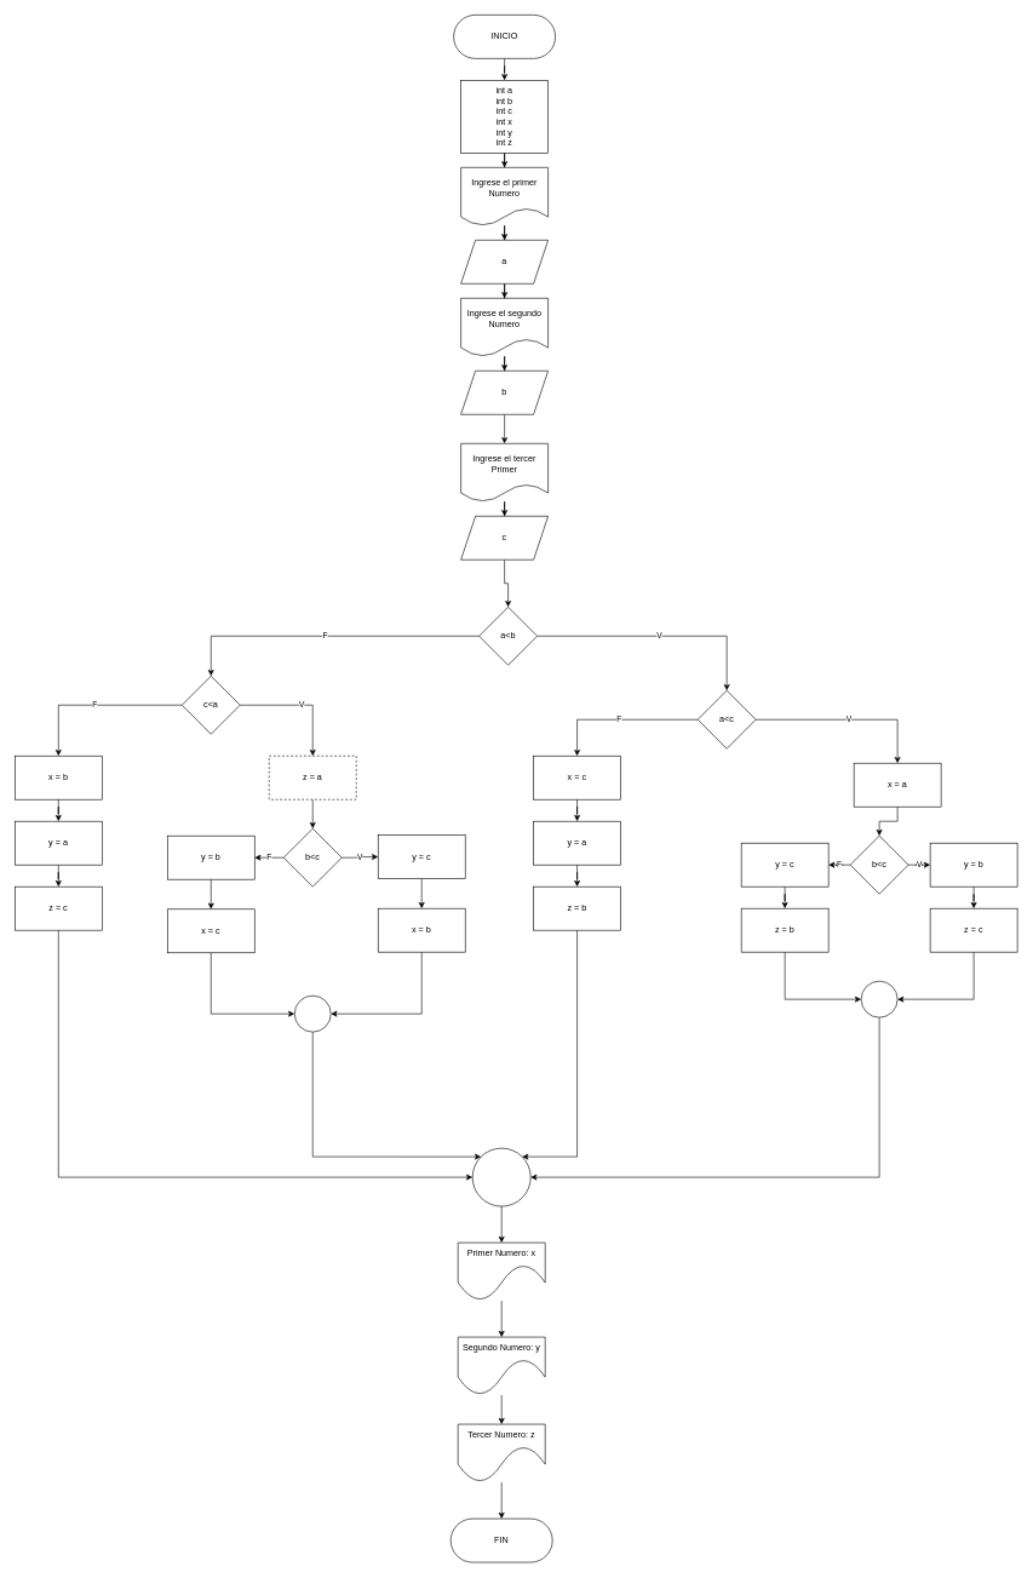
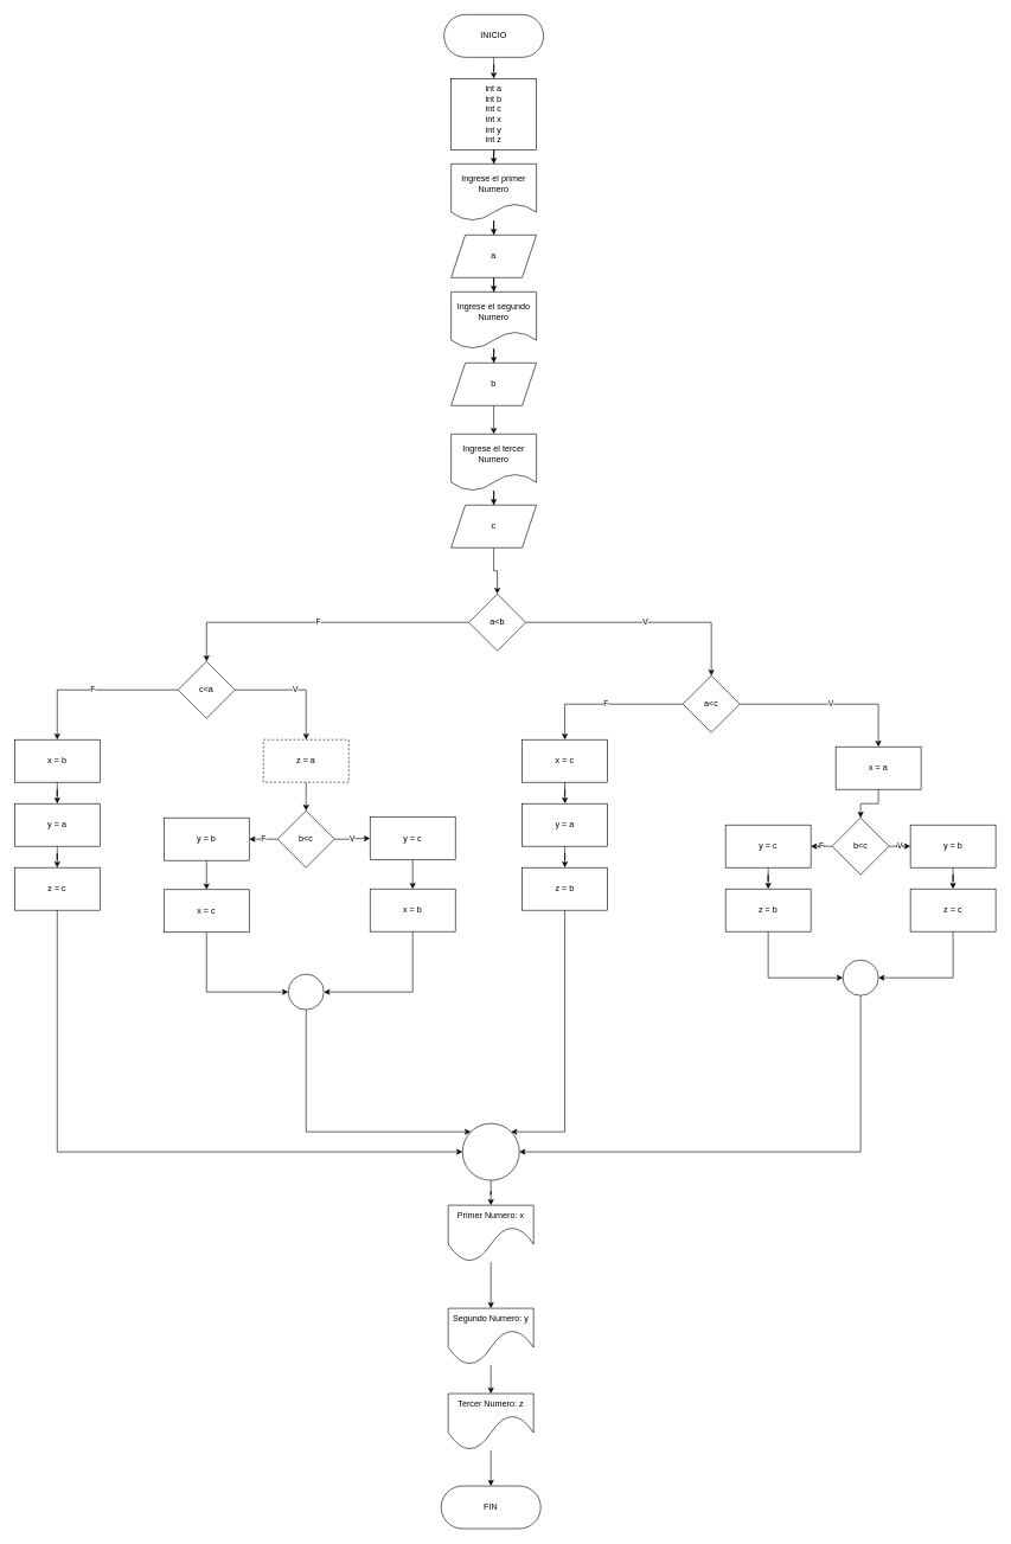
  <mxCell id="0" />
  <mxCell id="1" parent="0" />
  <mxCell id="2" style="edgeStyle=orthogonalEdgeStyle;rounded=0;orthogonalLoop=1;jettySize=auto;html=1;" edge="1" parent="1" source="3" target="5"><mxGeometry relative="1" as="geometry" /></mxCell>
  <mxCell id="3" value="INICIO" style="rounded=1;whiteSpace=wrap;html=1;arcSize=50;" vertex="1" parent="1"><mxGeometry x="624" y="20" width="140" height="60" as="geometry" /></mxCell>
  <mxCell id="4" style="edgeStyle=orthogonalEdgeStyle;rounded=0;orthogonalLoop=1;jettySize=auto;html=1;" edge="1" parent="1" source="5" target="15"><mxGeometry relative="1" as="geometry" /></mxCell>
  <mxCell id="5" value="int a&lt;br&gt;int b&lt;br&gt;int c&lt;br&gt;int x&lt;br&gt;int y&lt;br&gt;int z&lt;br&gt;" style="rounded=0;whiteSpace=wrap;html=1;" vertex="1" parent="1"><mxGeometry x="634" y="110" width="120" height="100" as="geometry" /></mxCell>
  <mxCell id="6" style="edgeStyle=orthogonalEdgeStyle;rounded=0;orthogonalLoop=1;jettySize=auto;html=1;" edge="1" parent="1" source="7" target="9"><mxGeometry relative="1" as="geometry" /></mxCell>
- <mxCell id="7" value="Ingrese el tercer Primer" style="shape=document;whiteSpace=wrap;html=1;boundedLbl=1;" vertex="1" parent="1"><mxGeometry x="634" y="610" width="120" height="80" as="geometry" /></mxCell>
+ <mxCell id="7" value="Ingrese el tercer Numero" style="shape=document;whiteSpace=wrap;html=1;boundedLbl=1;" vertex="1" parent="1"><mxGeometry x="634" y="610" width="120" height="80" as="geometry" /></mxCell>
  <mxCell id="8" style="edgeStyle=orthogonalEdgeStyle;rounded=0;orthogonalLoop=1;jettySize=auto;html=1;" edge="1" parent="1" source="9" target="20"><mxGeometry relative="1" as="geometry" /></mxCell>
  <mxCell id="9" value="c" style="shape=parallelogram;perimeter=parallelogramPerimeter;whiteSpace=wrap;html=1;fixedSize=1;" vertex="1" parent="1"><mxGeometry x="634" y="710" width="120" height="60" as="geometry" /></mxCell>
  <mxCell id="10" style="edgeStyle=orthogonalEdgeStyle;rounded=0;orthogonalLoop=1;jettySize=auto;html=1;" edge="1" parent="1" source="11" target="13"><mxGeometry relative="1" as="geometry" /></mxCell>
  <mxCell id="11" value="Ingrese el segundo Numero" style="shape=document;whiteSpace=wrap;html=1;boundedLbl=1;" vertex="1" parent="1"><mxGeometry x="634" y="410" width="120" height="80" as="geometry" /></mxCell>
  <mxCell id="12" style="edgeStyle=orthogonalEdgeStyle;rounded=0;orthogonalLoop=1;jettySize=auto;html=1;" edge="1" parent="1" source="13" target="7"><mxGeometry relative="1" as="geometry" /></mxCell>
  <mxCell id="13" value="b" style="shape=parallelogram;perimeter=parallelogramPerimeter;whiteSpace=wrap;html=1;fixedSize=1;" vertex="1" parent="1"><mxGeometry x="634" y="510" width="120" height="60" as="geometry" /></mxCell>
  <mxCell id="14" style="edgeStyle=orthogonalEdgeStyle;rounded=0;orthogonalLoop=1;jettySize=auto;html=1;" edge="1" parent="1" source="15" target="17"><mxGeometry relative="1" as="geometry" /></mxCell>
  <mxCell id="15" value="Ingrese el primer Numero" style="shape=document;whiteSpace=wrap;html=1;boundedLbl=1;" vertex="1" parent="1"><mxGeometry x="634" y="230" width="120" height="80" as="geometry" /></mxCell>
  <mxCell id="16" style="edgeStyle=orthogonalEdgeStyle;rounded=0;orthogonalLoop=1;jettySize=auto;html=1;" edge="1" parent="1" source="17" target="11"><mxGeometry relative="1" as="geometry" /></mxCell>
  <mxCell id="17" value="a" style="shape=parallelogram;perimeter=parallelogramPerimeter;whiteSpace=wrap;html=1;fixedSize=1;" vertex="1" parent="1"><mxGeometry x="634" y="330" width="120" height="60" as="geometry" /></mxCell>
  <mxCell id="18" value="V" style="edgeStyle=orthogonalEdgeStyle;rounded=0;orthogonalLoop=1;jettySize=auto;html=1;entryX=0.5;entryY=0;entryDx=0;entryDy=0;" edge="1" parent="1" source="20" target="23"><mxGeometry relative="1" as="geometry" /></mxCell>
  <mxCell id="19" value="F" style="edgeStyle=orthogonalEdgeStyle;rounded=0;orthogonalLoop=1;jettySize=auto;html=1;" edge="1" parent="1" source="20" target="47"><mxGeometry relative="1" as="geometry"><mxPoint x="410" y="860" as="targetPoint" /></mxGeometry></mxCell>
  <mxCell id="20" value="a&amp;lt;b" style="rhombus;whiteSpace=wrap;html=1;" vertex="1" parent="1"><mxGeometry x="659" y="835" width="80" height="80" as="geometry" /></mxCell>
  <mxCell id="21" value="V" style="edgeStyle=orthogonalEdgeStyle;rounded=0;orthogonalLoop=1;jettySize=auto;html=1;entryX=0.5;entryY=0;entryDx=0;entryDy=0;" edge="1" parent="1" source="23" target="25"><mxGeometry relative="1" as="geometry"><mxPoint x="1110" y="1100" as="targetPoint" /></mxGeometry></mxCell>
  <mxCell id="22" value="F" style="edgeStyle=orthogonalEdgeStyle;rounded=0;orthogonalLoop=1;jettySize=auto;html=1;" edge="1" parent="1" source="23" target="40"><mxGeometry relative="1" as="geometry"><mxPoint x="790" y="1080" as="targetPoint" /></mxGeometry></mxCell>
  <mxCell id="23" value="a&amp;lt;c" style="rhombus;whiteSpace=wrap;html=1;" vertex="1" parent="1"><mxGeometry x="960" y="950" width="80" height="80" as="geometry" /></mxCell>
  <mxCell id="24" style="edgeStyle=orthogonalEdgeStyle;rounded=0;orthogonalLoop=1;jettySize=auto;html=1;" edge="1" parent="1" source="25" target="28"><mxGeometry relative="1" as="geometry" /></mxCell>
  <mxCell id="25" value="x = a" style="rounded=0;whiteSpace=wrap;html=1;" vertex="1" parent="1"><mxGeometry x="1175" y="1050" width="120" height="60" as="geometry" /></mxCell>
  <mxCell id="26" value="V" style="edgeStyle=orthogonalEdgeStyle;rounded=0;orthogonalLoop=1;jettySize=auto;html=1;" edge="1" parent="1" source="28" target="30"><mxGeometry relative="1" as="geometry" /></mxCell>
  <mxCell id="27" value="F" style="edgeStyle=orthogonalEdgeStyle;rounded=0;orthogonalLoop=1;jettySize=auto;html=1;" edge="1" parent="1" source="28" target="32"><mxGeometry relative="1" as="geometry" /></mxCell>
  <mxCell id="28" value="b&amp;lt;c" style="rhombus;whiteSpace=wrap;html=1;" vertex="1" parent="1"><mxGeometry x="1170" y="1150" width="80" height="80" as="geometry" /></mxCell>
  <mxCell id="29" style="edgeStyle=orthogonalEdgeStyle;rounded=0;orthogonalLoop=1;jettySize=auto;html=1;" edge="1" parent="1" source="30" target="34"><mxGeometry relative="1" as="geometry" /></mxCell>
  <mxCell id="30" value="y = b" style="rounded=0;whiteSpace=wrap;html=1;" vertex="1" parent="1"><mxGeometry x="1280" y="1160" width="120" height="60" as="geometry" /></mxCell>
  <mxCell id="31" style="edgeStyle=orthogonalEdgeStyle;rounded=0;orthogonalLoop=1;jettySize=auto;html=1;" edge="1" parent="1" source="32" target="36"><mxGeometry relative="1" as="geometry" /></mxCell>
  <mxCell id="32" value="y = c" style="rounded=0;whiteSpace=wrap;html=1;" vertex="1" parent="1"><mxGeometry x="1020" y="1160" width="120" height="60" as="geometry" /></mxCell>
  <mxCell id="33" style="edgeStyle=orthogonalEdgeStyle;rounded=0;orthogonalLoop=1;jettySize=auto;html=1;entryX=1;entryY=0.5;entryDx=0;entryDy=0;" edge="1" parent="1" source="34" target="38"><mxGeometry relative="1" as="geometry"><Array as="points"><mxPoint x="1340" y="1375" /></Array></mxGeometry></mxCell>
  <mxCell id="34" value="z = c" style="rounded=0;whiteSpace=wrap;html=1;" vertex="1" parent="1"><mxGeometry x="1280" y="1250" width="120" height="60" as="geometry" /></mxCell>
  <mxCell id="35" style="edgeStyle=orthogonalEdgeStyle;rounded=0;orthogonalLoop=1;jettySize=auto;html=1;entryX=0;entryY=0.5;entryDx=0;entryDy=0;" edge="1" parent="1" source="36" target="38"><mxGeometry relative="1" as="geometry"><Array as="points"><mxPoint x="1080" y="1375" /></Array></mxGeometry></mxCell>
  <mxCell id="36" value="z = b" style="rounded=0;whiteSpace=wrap;html=1;" vertex="1" parent="1"><mxGeometry x="1020" y="1250" width="120" height="60" as="geometry" /></mxCell>
  <mxCell id="37" style="edgeStyle=orthogonalEdgeStyle;rounded=0;orthogonalLoop=1;jettySize=auto;html=1;entryX=1;entryY=0.5;entryDx=0;entryDy=0;" edge="1" parent="1" source="38" target="70"><mxGeometry relative="1" as="geometry"><Array as="points"><mxPoint x="1210" y="1620" /></Array></mxGeometry></mxCell>
  <mxCell id="38" value="" style="ellipse;whiteSpace=wrap;html=1;aspect=fixed;" vertex="1" parent="1"><mxGeometry x="1185" y="1350" width="50" height="50" as="geometry" /></mxCell>
  <mxCell id="39" style="edgeStyle=orthogonalEdgeStyle;rounded=0;orthogonalLoop=1;jettySize=auto;html=1;" edge="1" parent="1" source="40" target="42"><mxGeometry relative="1" as="geometry" /></mxCell>
  <mxCell id="40" value="x = c" style="rounded=0;whiteSpace=wrap;html=1;" vertex="1" parent="1"><mxGeometry x="734" y="1040" width="120" height="60" as="geometry" /></mxCell>
  <mxCell id="41" style="edgeStyle=orthogonalEdgeStyle;rounded=0;orthogonalLoop=1;jettySize=auto;html=1;" edge="1" parent="1" source="42" target="44"><mxGeometry relative="1" as="geometry" /></mxCell>
  <mxCell id="42" value="y = a" style="rounded=0;whiteSpace=wrap;html=1;" vertex="1" parent="1"><mxGeometry x="734" y="1130" width="120" height="60" as="geometry" /></mxCell>
  <mxCell id="43" style="edgeStyle=orthogonalEdgeStyle;rounded=0;orthogonalLoop=1;jettySize=auto;html=1;entryX=1;entryY=0;entryDx=0;entryDy=0;" edge="1" parent="1" source="44" target="70"><mxGeometry relative="1" as="geometry"><Array as="points"><mxPoint x="794" y="1592" /></Array></mxGeometry></mxCell>
  <mxCell id="44" value="z = b" style="rounded=0;whiteSpace=wrap;html=1;" vertex="1" parent="1"><mxGeometry x="734" y="1220" width="120" height="60" as="geometry" /></mxCell>
  <mxCell id="45" value="V" style="edgeStyle=orthogonalEdgeStyle;rounded=0;orthogonalLoop=1;jettySize=auto;html=1;" edge="1" parent="1" source="47" target="49"><mxGeometry relative="1" as="geometry" /></mxCell>
  <mxCell id="46" value="F" style="edgeStyle=orthogonalEdgeStyle;rounded=0;orthogonalLoop=1;jettySize=auto;html=1;entryX=0.5;entryY=0;entryDx=0;entryDy=0;" edge="1" parent="1" source="47" target="64"><mxGeometry relative="1" as="geometry" /></mxCell>
  <mxCell id="47" value="c&amp;lt;a" style="rhombus;whiteSpace=wrap;html=1;" vertex="1" parent="1"><mxGeometry x="250" y="930" width="80" height="80" as="geometry" /></mxCell>
  <mxCell id="48" style="edgeStyle=orthogonalEdgeStyle;rounded=0;orthogonalLoop=1;jettySize=auto;html=1;entryX=0.5;entryY=0;entryDx=0;entryDy=0;" edge="1" parent="1" source="49" target="52"><mxGeometry relative="1" as="geometry"><mxPoint x="420" y="1170" as="targetPoint" /></mxGeometry></mxCell>
  <mxCell id="49" value="z = a" style="rounded=0;whiteSpace=wrap;html=1;dashed=1;" vertex="1" parent="1"><mxGeometry x="370" y="1040" width="120" height="60" as="geometry" /></mxCell>
  <mxCell id="50" value="V" style="edgeStyle=orthogonalEdgeStyle;rounded=0;orthogonalLoop=1;jettySize=auto;html=1;entryX=0;entryY=0.5;entryDx=0;entryDy=0;" edge="1" parent="1" source="52" target="54"><mxGeometry relative="1" as="geometry" /></mxCell>
  <mxCell id="51" value="F" style="edgeStyle=orthogonalEdgeStyle;rounded=0;orthogonalLoop=1;jettySize=auto;html=1;" edge="1" parent="1" source="52" target="58"><mxGeometry relative="1" as="geometry" /></mxCell>
  <mxCell id="52" value="b&amp;lt;c" style="rhombus;whiteSpace=wrap;html=1;" vertex="1" parent="1"><mxGeometry x="390" y="1140" width="80" height="80" as="geometry" /></mxCell>
  <mxCell id="53" style="edgeStyle=orthogonalEdgeStyle;rounded=0;orthogonalLoop=1;jettySize=auto;html=1;" edge="1" parent="1" source="54" target="56"><mxGeometry relative="1" as="geometry" /></mxCell>
  <mxCell id="54" value="y = c" style="rounded=0;whiteSpace=wrap;html=1;" vertex="1" parent="1"><mxGeometry x="520" y="1149" width="120" height="60" as="geometry" /></mxCell>
  <mxCell id="55" style="edgeStyle=orthogonalEdgeStyle;rounded=0;orthogonalLoop=1;jettySize=auto;html=1;entryX=1;entryY=0.5;entryDx=0;entryDy=0;" edge="1" parent="1" source="56" target="62"><mxGeometry relative="1" as="geometry"><Array as="points"><mxPoint x="580" y="1395" /></Array></mxGeometry></mxCell>
  <mxCell id="56" value="x = b&lt;br&gt;" style="rounded=0;whiteSpace=wrap;html=1;" vertex="1" parent="1"><mxGeometry x="520" y="1250" width="120" height="60" as="geometry" /></mxCell>
  <mxCell id="57" style="edgeStyle=orthogonalEdgeStyle;rounded=0;orthogonalLoop=1;jettySize=auto;html=1;" edge="1" parent="1" source="58" target="60"><mxGeometry relative="1" as="geometry" /></mxCell>
  <mxCell id="58" value="y = b" style="rounded=0;whiteSpace=wrap;html=1;" vertex="1" parent="1"><mxGeometry x="230" y="1150" width="120" height="60" as="geometry" /></mxCell>
  <mxCell id="59" style="edgeStyle=orthogonalEdgeStyle;rounded=0;orthogonalLoop=1;jettySize=auto;html=1;entryX=0;entryY=0.5;entryDx=0;entryDy=0;" edge="1" parent="1" source="60" target="62"><mxGeometry relative="1" as="geometry"><Array as="points"><mxPoint x="290" y="1395" /></Array></mxGeometry></mxCell>
  <mxCell id="60" value="x = c" style="rounded=0;whiteSpace=wrap;html=1;" vertex="1" parent="1"><mxGeometry x="230" y="1251" width="120" height="60" as="geometry" /></mxCell>
  <mxCell id="61" style="edgeStyle=orthogonalEdgeStyle;rounded=0;orthogonalLoop=1;jettySize=auto;html=1;entryX=0;entryY=0;entryDx=0;entryDy=0;" edge="1" parent="1" source="62" target="70"><mxGeometry relative="1" as="geometry"><Array as="points"><mxPoint x="430" y="1592" /></Array></mxGeometry></mxCell>
  <mxCell id="62" value="" style="ellipse;whiteSpace=wrap;html=1;aspect=fixed;" vertex="1" parent="1"><mxGeometry x="405" y="1370" width="50" height="50" as="geometry" /></mxCell>
  <mxCell id="63" style="edgeStyle=orthogonalEdgeStyle;rounded=0;orthogonalLoop=1;jettySize=auto;html=1;" edge="1" parent="1" source="64" target="66"><mxGeometry relative="1" as="geometry" /></mxCell>
  <mxCell id="64" value="x = b" style="rounded=0;whiteSpace=wrap;html=1;" vertex="1" parent="1"><mxGeometry x="20" y="1040" width="120" height="60" as="geometry" /></mxCell>
  <mxCell id="65" style="edgeStyle=orthogonalEdgeStyle;rounded=0;orthogonalLoop=1;jettySize=auto;html=1;" edge="1" parent="1" source="66" target="68"><mxGeometry relative="1" as="geometry" /></mxCell>
  <mxCell id="66" value="y = a" style="rounded=0;whiteSpace=wrap;html=1;" vertex="1" parent="1"><mxGeometry x="20" y="1130" width="120" height="60" as="geometry" /></mxCell>
  <mxCell id="67" style="edgeStyle=orthogonalEdgeStyle;rounded=0;orthogonalLoop=1;jettySize=auto;html=1;entryX=0;entryY=0.5;entryDx=0;entryDy=0;" edge="1" parent="1" source="68" target="70"><mxGeometry relative="1" as="geometry"><Array as="points"><mxPoint x="80" y="1620" /></Array></mxGeometry></mxCell>
  <mxCell id="68" value="z = c" style="rounded=0;whiteSpace=wrap;html=1;" vertex="1" parent="1"><mxGeometry x="20" y="1220" width="120" height="60" as="geometry" /></mxCell>
  <mxCell id="69" style="edgeStyle=orthogonalEdgeStyle;rounded=0;orthogonalLoop=1;jettySize=auto;html=1;" edge="1" parent="1" source="70" target="72"><mxGeometry relative="1" as="geometry" /></mxCell>
  <mxCell id="70" value="" style="ellipse;whiteSpace=wrap;html=1;aspect=fixed;" vertex="1" parent="1"><mxGeometry x="650" y="1580" width="80" height="80" as="geometry" /></mxCell>
  <mxCell id="71" style="edgeStyle=orthogonalEdgeStyle;rounded=0;orthogonalLoop=1;jettySize=auto;html=1;" edge="1" parent="1" source="72" target="74"><mxGeometry relative="1" as="geometry" /></mxCell>
- <mxCell id="72" value="Primer Numero: x" style="shape=document;whiteSpace=wrap;html=1;boundedLbl=1;size=0.625;" vertex="1" parent="1"><mxGeometry x="630" y="1710" width="120" height="80" as="geometry" /></mxCell>
+ <mxCell id="72" value="Primer Numero: x" style="shape=document;whiteSpace=wrap;html=1;boundedLbl=1;size=0.625;" vertex="1" parent="1"><mxGeometry x="630" y="1695" width="120" height="80" as="geometry" /></mxCell>
  <mxCell id="73" style="edgeStyle=orthogonalEdgeStyle;rounded=0;orthogonalLoop=1;jettySize=auto;html=1;" edge="1" parent="1" source="74" target="76"><mxGeometry relative="1" as="geometry" /></mxCell>
  <mxCell id="74" value="Segundo Numero: y" style="shape=document;whiteSpace=wrap;html=1;boundedLbl=1;size=0.625;" vertex="1" parent="1"><mxGeometry x="630" y="1840" width="120" height="80" as="geometry" /></mxCell>
  <mxCell id="75" style="edgeStyle=orthogonalEdgeStyle;rounded=0;orthogonalLoop=1;jettySize=auto;html=1;" edge="1" parent="1" source="76" target="77"><mxGeometry relative="1" as="geometry" /></mxCell>
  <mxCell id="76" value="Tercer Numero: z" style="shape=document;whiteSpace=wrap;html=1;boundedLbl=1;size=0.625;" vertex="1" parent="1"><mxGeometry x="630" y="1960" width="120" height="80" as="geometry" /></mxCell>
  <mxCell id="77" value="FIN" style="rounded=1;whiteSpace=wrap;html=1;arcSize=50;" vertex="1" parent="1"><mxGeometry x="620" y="2090" width="140" height="60" as="geometry" /></mxCell>
